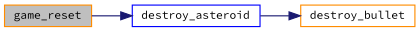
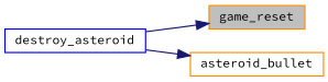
  digraph {
    fontname="Source Code Pro"
    rankdir=LR
    node [color=darkorange fillcolor=white fontname="Source Code Pro" fontsize=10 shape=record style=filled]
    edge [color=midnightblue fontname="Source Code Pro" fontsize=10 labelfontname=Helvetica labelfontsize=10 style=solid]
    n1 [fillcolor=grey75 fontcolor=black height=0.2 label=game_reset width=0.4]
    n2 [color=blue height=0.2 label=destroy_asteroid width=0.4]
-   n3 [height=0.2 label=destroy_bullet width=0.4]
-   n1 -> n2
+   n3 [height=0.2 label=asteroid_bullet width=0.4]
+   n2 -> n1
    n2 -> n3
  }
